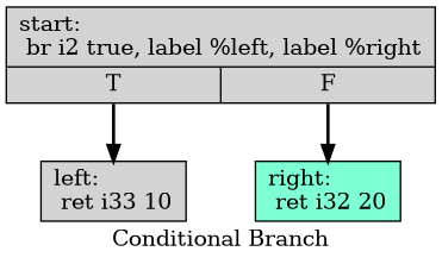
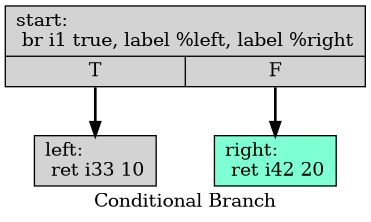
  digraph {
    label="Conditional Branch"
    node [fillcolor=lightgrey shape=record style=filled]
    edge [style=bold]
-   n1 [label="{start:\l  br i2 true, label %left, label %right\l|{<s0>T|<s1>F}}"]
+   n1 [label="{start:\l  br i1 true, label %left, label %right\l|{<s0>T|<s1>F}}"]
    n2 [label="{left:                                             \l  ret i33 10\l}"]
-   n3 [fillcolor=aquamarine label="{right:                                            \l  ret i32 20\l}"]
+   n3 [fillcolor=aquamarine label="{right:                                            \l  ret i42 20\l}"]
    n1 -> n2 [tailport=s0]
    n1 -> n3 [tailport=s1]
  }
